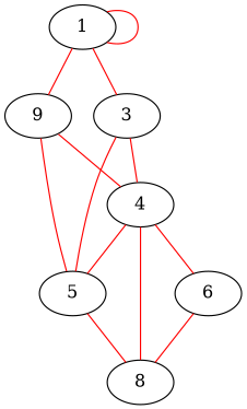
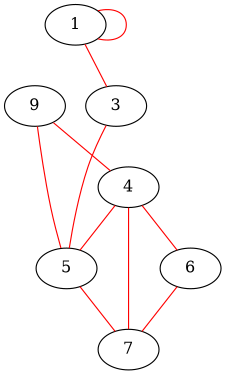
  digraph {
    edge [color=red dir=none]
    1
    n2 [label=9]
    3
    4
    5
    6
-   7 [label=8]
+   7
    1 -> 1
-   1 -> n2
    1 -> 3
    n2 -> 4
    n2 -> 5
-   3 -> 4
    3 -> 5
    4 -> 5
    4 -> 6
    4 -> 7
    5 -> 7
    6 -> 7
  }
